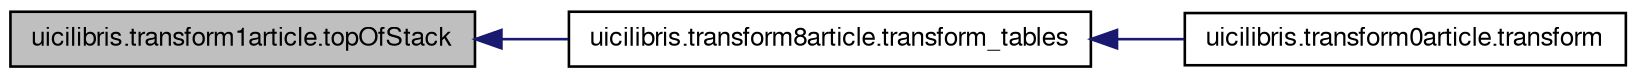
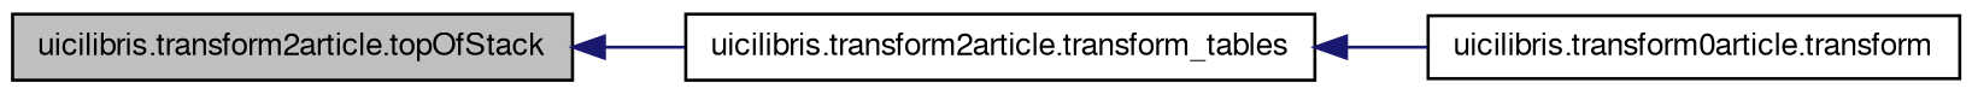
  digraph {
    rankdir=LR
    node [color=black fillcolor=white fontname=FreeSans fontsize=10 shape=record style=filled]
    edge [color=midnightblue dir=back fontname=FreeSans fontsize=10 labelfontname=FreeSans labelfontsize=10 style=solid]
-   n1 [fillcolor=grey75 fontcolor=black height=0.2 label="uicilibris.transform1article.topOfStack" width=0.4]
-   n2 [height=0.2 label="uicilibris.transform8article.transform_tables" width=0.4]
+   n1 [fillcolor=grey75 fontcolor=black height=0.2 label="uicilibris.transform2article.topOfStack" width=0.4]
+   n2 [height=0.2 label="uicilibris.transform2article.transform_tables" width=0.4]
    n3 [height=0.2 label="uicilibris.transform0article.transform" width=0.4]
    n1 -> n2
    n2 -> n3
  }
